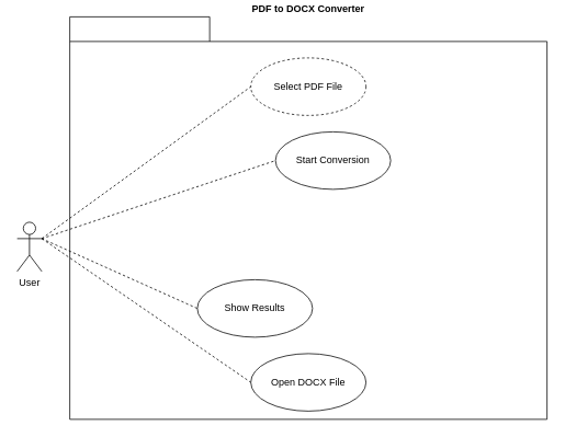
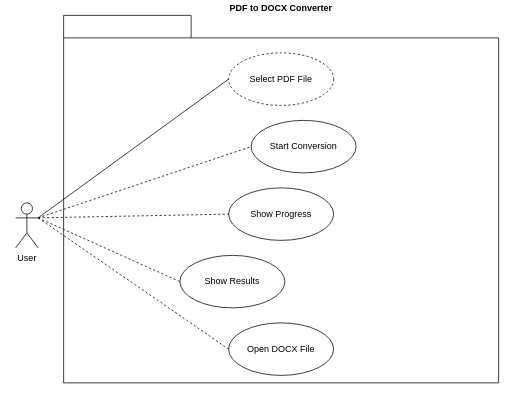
  <mxCell id="0" />
  <mxCell id="1" parent="0" />
  <mxCell id="2" value="User" style="shape=umlActor;verticalLabelPosition=bottom;verticalAlign=top;html=1;" vertex="1" parent="1"><mxGeometry x="20" y="270" width="30" height="60" as="geometry" /></mxCell>
  <mxCell id="3" value="&lt;span style=&quot;text-align: center;&quot;&gt;PDF to DOCX Converter&lt;/span&gt;" style="shape=folder;fontStyle=1;spacingTop=10;tabWidth=170;tabHeight=30;tabPosition=left;html=1;whiteSpace=wrap;labelPosition=center;verticalLabelPosition=top;align=center;verticalAlign=bottom;" vertex="1" parent="1"><mxGeometry x="84" y="20" width="580" height="490" as="geometry" /></mxCell>
  <mxCell id="4" value="Select PDF File" style="ellipse;whiteSpace=wrap;html=1;dashed=1;" vertex="1" parent="1"><mxGeometry x="304" y="70" width="140" height="70" as="geometry" /></mxCell>
  <mxCell id="5" value="Start Conversion" style="ellipse;whiteSpace=wrap;html=1;" vertex="1" parent="1"><mxGeometry x="334" y="160" width="140" height="70" as="geometry" /></mxCell>
+ <mxCell id="6" value="Show Progress" style="ellipse;whiteSpace=wrap;html=1;" vertex="1" parent="1"><mxGeometry x="304" y="250" width="140" height="70" as="geometry" /></mxCell>
  <mxCell id="7" value="Show Results" style="ellipse;whiteSpace=wrap;html=1;" vertex="1" parent="1"><mxGeometry x="239" y="340" width="140" height="70" as="geometry" /></mxCell>
  <mxCell id="8" value="Open DOCX File" style="ellipse;whiteSpace=wrap;html=1;" vertex="1" parent="1"><mxGeometry x="304" y="430" width="140" height="70" as="geometry" /></mxCell>
- <mxCell id="9" value="" style="endArrow=none;dashed=1;html=1;rounded=0;exitX=1;exitY=0.333;exitDx=0;exitDy=0;exitPerimeter=0;entryX=0;entryY=0.5;entryDx=0;entryDy=0;" edge="1" parent="1" source="2" target="4"><mxGeometry width="50" height="50" relative="1" as="geometry"><mxPoint x="350" y="300" as="sourcePoint" /><mxPoint x="400" y="250" as="targetPoint" /></mxGeometry></mxCell>
+ <mxCell id="9" value="" style="endArrow=none;dashed=0;html=1;rounded=0;exitX=1;exitY=0.333;exitDx=0;exitDy=0;exitPerimeter=0;entryX=0;entryY=0.5;entryDx=0;entryDy=0;" edge="1" parent="1" source="2" target="4"><mxGeometry width="50" height="50" relative="1" as="geometry"><mxPoint x="350" y="300" as="sourcePoint" /><mxPoint x="400" y="250" as="targetPoint" /></mxGeometry></mxCell>
  <mxCell id="10" value="" style="endArrow=none;dashed=1;html=1;rounded=0;entryX=0;entryY=0.5;entryDx=0;entryDy=0;" edge="1" parent="1" target="5"><mxGeometry width="50" height="50" relative="1" as="geometry"><mxPoint x="50" y="290" as="sourcePoint" /><mxPoint x="400" y="250" as="targetPoint" /></mxGeometry></mxCell>
+ <mxCell id="11" value="" style="endArrow=none;dashed=1;html=1;rounded=0;exitX=1;exitY=0.333;exitDx=0;exitDy=0;exitPerimeter=0;entryX=0;entryY=0.5;entryDx=0;entryDy=0;" edge="1" parent="1" source="2" target="6"><mxGeometry width="50" height="50" relative="1" as="geometry"><mxPoint x="350" y="300" as="sourcePoint" /><mxPoint x="400" y="250" as="targetPoint" /></mxGeometry></mxCell>
  <mxCell id="12" value="" style="endArrow=none;dashed=1;html=1;rounded=0;entryX=0;entryY=0.5;entryDx=0;entryDy=0;" edge="1" parent="1" target="7"><mxGeometry width="50" height="50" relative="1" as="geometry"><mxPoint x="50" y="290" as="sourcePoint" /><mxPoint x="400" y="250" as="targetPoint" /></mxGeometry></mxCell>
  <mxCell id="13" value="" style="endArrow=none;dashed=1;html=1;rounded=0;entryX=0;entryY=0.5;entryDx=0;entryDy=0;" edge="1" parent="1" target="8"><mxGeometry width="50" height="50" relative="1" as="geometry"><mxPoint x="50" y="290" as="sourcePoint" /><mxPoint x="400" y="250" as="targetPoint" /></mxGeometry></mxCell>
